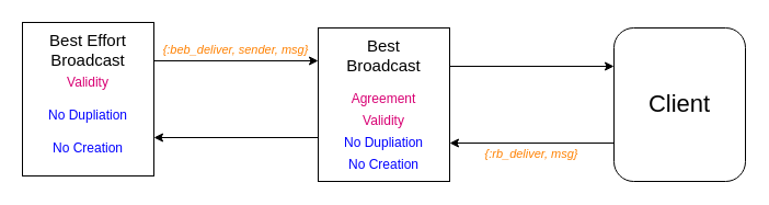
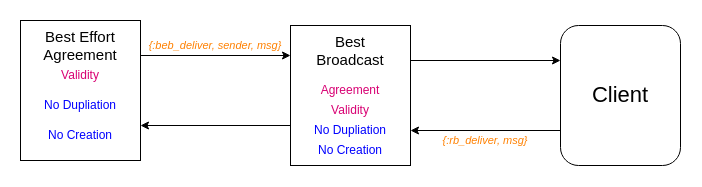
  <mxCell id="0" />
  <mxCell id="1" parent="0" />
  <mxCell id="2" style="edgeStyle=orthogonalEdgeStyle;rounded=0;orthogonalLoop=1;jettySize=auto;html=1;entryX=0;entryY=0.25;entryDx=0;entryDy=0;fontSize=15;fontColor=#D80073;exitX=1;exitY=0.25;exitDx=0;exitDy=0;" edge="1" parent="1" source="3" target="9"><mxGeometry relative="1" as="geometry"><mxPoint x="430" y="85" as="sourcePoint" /></mxGeometry></mxCell>
  <mxCell id="3" value="" style="rounded=0;whiteSpace=wrap;html=1;align=center;" vertex="1" parent="1"><mxGeometry x="290" y="25" width="120" height="140" as="geometry" /></mxCell>
  <mxCell id="4" value="Best&lt;br&gt;Broadcast" style="text;html=1;strokeColor=none;fillColor=none;align=center;verticalAlign=middle;whiteSpace=wrap;rounded=0;fontSize=15;" vertex="1" parent="1"><mxGeometry x="290" y="35" width="120" height="30" as="geometry" /></mxCell>
  <mxCell id="5" value="Agreement" style="text;html=1;strokeColor=none;fillColor=none;align=center;verticalAlign=middle;whiteSpace=wrap;rounded=0;fontColor=#D80073;" vertex="1" parent="1"><mxGeometry x="290" y="75" width="120" height="30" as="geometry" /></mxCell>
  <mxCell id="6" value="No Dupliation" style="text;html=1;strokeColor=none;fillColor=none;align=center;verticalAlign=middle;whiteSpace=wrap;rounded=0;fontColor=#0000FF;" vertex="1" parent="1"><mxGeometry x="290" y="115" width="120" height="30" as="geometry" /></mxCell>
  <mxCell id="7" value="No Creation" style="text;html=1;strokeColor=none;fillColor=none;align=center;verticalAlign=middle;whiteSpace=wrap;rounded=0;fontColor=#0000FF;" vertex="1" parent="1"><mxGeometry x="290" y="135" width="120" height="30" as="geometry" /></mxCell>
  <mxCell id="8" style="edgeStyle=orthogonalEdgeStyle;rounded=0;orthogonalLoop=1;jettySize=auto;html=1;exitX=0;exitY=0.75;exitDx=0;exitDy=0;fontSize=15;fontColor=#D80073;entryX=1;entryY=0.75;entryDx=0;entryDy=0;" edge="1" parent="1" source="9" target="3"><mxGeometry relative="1" as="geometry"><mxPoint x="420" y="155" as="targetPoint" /></mxGeometry></mxCell>
  <mxCell id="9" value="Client" style="whiteSpace=wrap;html=1;align=center;fontSize=22;rounded=1;" vertex="1" parent="1"><mxGeometry x="560" y="25" width="120" height="140" as="geometry" /></mxCell>
  <mxCell id="10" value="{:rb_deliver, msg}" style="text;html=1;strokeColor=none;fillColor=none;align=center;verticalAlign=middle;whiteSpace=wrap;rounded=0;fontSize=11;fontColor=#FF8000;fontStyle=2" vertex="1" parent="1"><mxGeometry x="425" y="125" width="120" height="30" as="geometry" /></mxCell>
  <mxCell id="11" value="Validity" style="text;html=1;strokeColor=none;fillColor=none;align=center;verticalAlign=middle;whiteSpace=wrap;rounded=0;fontColor=#D80073;" vertex="1" parent="1"><mxGeometry x="290" y="95" width="120" height="30" as="geometry" /></mxCell>
  <mxCell id="12" value="" style="rounded=0;whiteSpace=wrap;html=1;align=center;" vertex="1" parent="1"><mxGeometry x="20" y="20" width="120" height="140" as="geometry" /></mxCell>
- <mxCell id="13" value="Best Effort Broadcast" style="text;html=1;strokeColor=none;fillColor=none;align=center;verticalAlign=middle;whiteSpace=wrap;rounded=0;fontSize=15;" vertex="1" parent="1"><mxGeometry x="20" y="30" width="120" height="30" as="geometry" /></mxCell>
+ <mxCell id="13" value="Best Effort Agreement" style="text;html=1;strokeColor=none;fillColor=none;align=center;verticalAlign=middle;whiteSpace=wrap;rounded=0;fontSize=15;" vertex="1" parent="1"><mxGeometry x="20" y="30" width="120" height="30" as="geometry" /></mxCell>
  <mxCell id="14" value="Validity" style="text;html=1;strokeColor=none;fillColor=none;align=center;verticalAlign=middle;whiteSpace=wrap;rounded=0;fontColor=#D80073;" vertex="1" parent="1"><mxGeometry x="20" y="60" width="120" height="30" as="geometry" /></mxCell>
  <mxCell id="15" value="No Dupliation" style="text;html=1;strokeColor=none;fillColor=none;align=center;verticalAlign=middle;whiteSpace=wrap;rounded=0;fontColor=#0000FF;" vertex="1" parent="1"><mxGeometry x="20" y="90" width="120" height="30" as="geometry" /></mxCell>
  <mxCell id="16" value="No Creation" style="text;html=1;strokeColor=none;fillColor=none;align=center;verticalAlign=middle;whiteSpace=wrap;rounded=0;fontColor=#0000FF;" vertex="1" parent="1"><mxGeometry x="20" y="120" width="120" height="30" as="geometry" /></mxCell>
  <mxCell id="17" style="edgeStyle=orthogonalEdgeStyle;rounded=0;orthogonalLoop=1;jettySize=auto;html=1;entryX=0;entryY=0.25;entryDx=0;entryDy=0;fontSize=15;fontColor=#D80073;exitX=1;exitY=0.25;exitDx=0;exitDy=0;" edge="1" parent="1"><mxGeometry relative="1" as="geometry"><mxPoint x="140" y="55" as="sourcePoint" /><mxPoint x="290" y="55" as="targetPoint" /></mxGeometry></mxCell>
  <mxCell id="18" style="edgeStyle=orthogonalEdgeStyle;rounded=0;orthogonalLoop=1;jettySize=auto;html=1;exitX=0;exitY=0.75;exitDx=0;exitDy=0;fontSize=15;fontColor=#D80073;entryX=1;entryY=0.75;entryDx=0;entryDy=0;" edge="1" parent="1"><mxGeometry relative="1" as="geometry"><mxPoint x="290" y="125" as="sourcePoint" /><mxPoint x="140" y="125" as="targetPoint" /></mxGeometry></mxCell>
  <mxCell id="19" value="{:beb_deliver, sender, msg}" style="text;html=1;strokeColor=none;fillColor=none;align=center;verticalAlign=middle;whiteSpace=wrap;rounded=0;fontSize=11;fontColor=#FF8000;fontStyle=2" vertex="1" parent="1"><mxGeometry x="140" y="30" width="150" height="30" as="geometry" /></mxCell>
